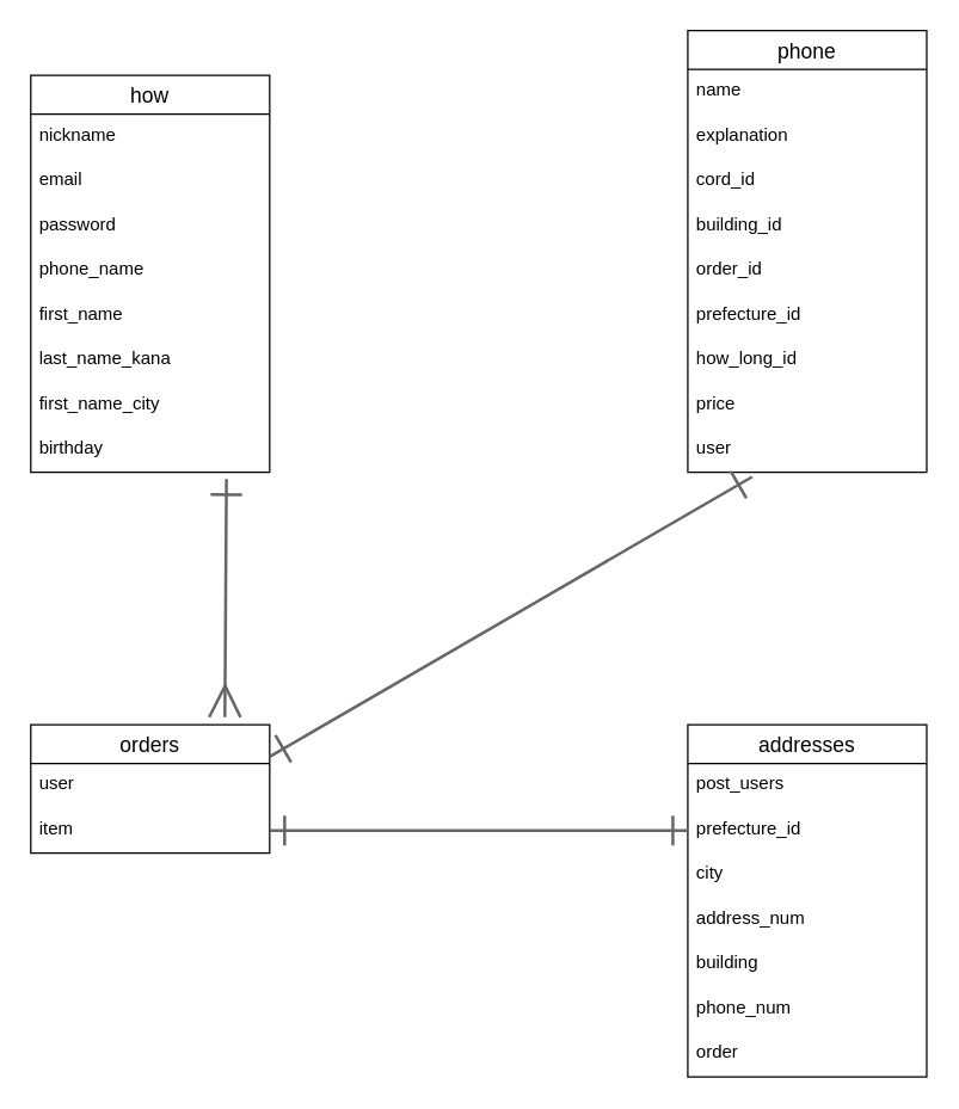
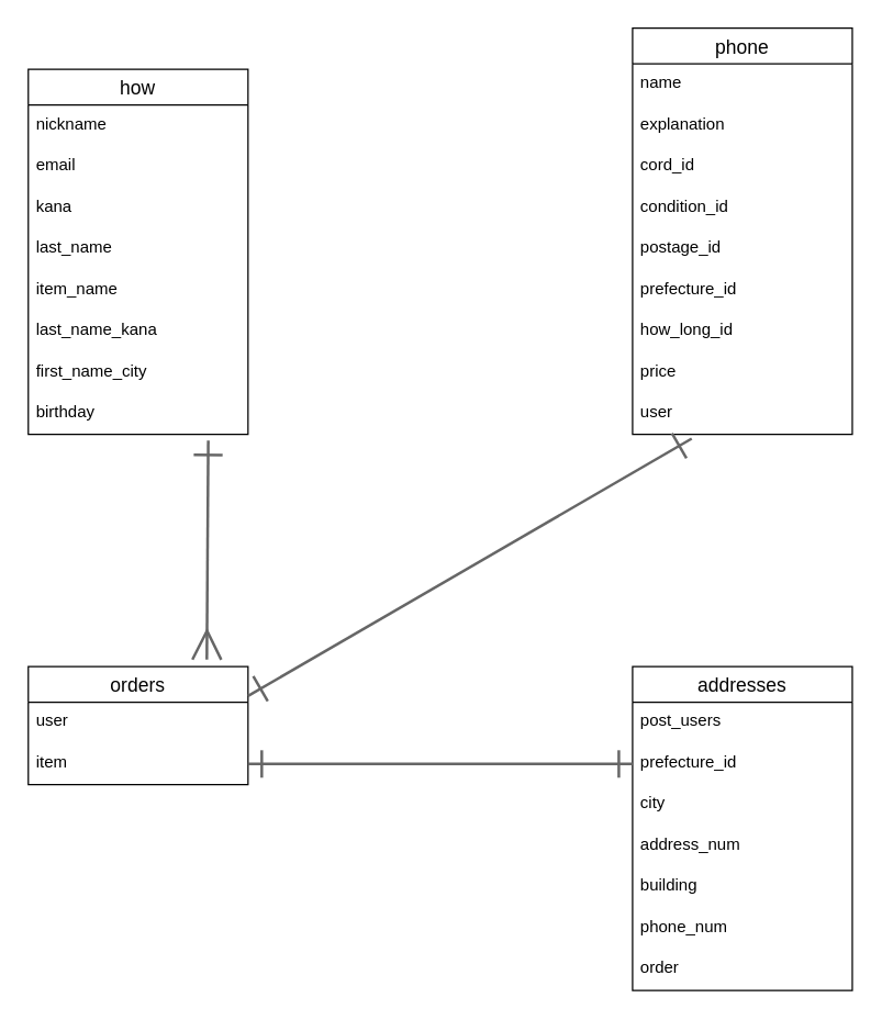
  <mxCell id="0" />
  <mxCell id="1" parent="0" />
  <mxCell id="2" value="how" style="swimlane;fontStyle=0;childLayout=stackLayout;horizontal=1;startSize=26;horizontalStack=0;resizeParent=1;resizeParentMax=0;resizeLast=0;collapsible=1;marginBottom=0;align=center;fontSize=14;" parent="1" vertex="1"><mxGeometry x="20" y="50" width="160" height="266" as="geometry" /></mxCell>
  <mxCell id="3" value="nickname" style="text;strokeColor=none;fillColor=none;spacingLeft=4;spacingRight=4;overflow=hidden;rotatable=0;points=[[0,0.5],[1,0.5]];portConstraint=eastwest;fontSize=12;" parent="2" vertex="1"><mxGeometry y="26" width="160" height="30" as="geometry" /></mxCell>
  <mxCell id="4" value="email" style="text;strokeColor=none;fillColor=none;spacingLeft=4;spacingRight=4;overflow=hidden;rotatable=0;points=[[0,0.5],[1,0.5]];portConstraint=eastwest;fontSize=12;" parent="2" vertex="1"><mxGeometry y="56" width="160" height="30" as="geometry" /></mxCell>
- <mxCell id="5" value="password" style="text;strokeColor=none;fillColor=none;spacingLeft=4;spacingRight=4;overflow=hidden;rotatable=0;points=[[0,0.5],[1,0.5]];portConstraint=eastwest;fontSize=12;" parent="2" vertex="1"><mxGeometry y="86" width="160" height="30" as="geometry" /></mxCell>
- <mxCell id="6" value="phone_name" style="text;strokeColor=none;fillColor=none;spacingLeft=4;spacingRight=4;overflow=hidden;rotatable=0;points=[[0,0.5],[1,0.5]];portConstraint=eastwest;fontSize=12;" parent="2" vertex="1"><mxGeometry y="116" width="160" height="30" as="geometry" /></mxCell>
- <mxCell id="7" value="first_name" style="text;strokeColor=none;fillColor=none;spacingLeft=4;spacingRight=4;overflow=hidden;rotatable=0;points=[[0,0.5],[1,0.5]];portConstraint=eastwest;fontSize=12;" parent="2" vertex="1"><mxGeometry y="146" width="160" height="30" as="geometry" /></mxCell>
+ <mxCell id="5" value="kana" style="text;strokeColor=none;fillColor=none;spacingLeft=4;spacingRight=4;overflow=hidden;rotatable=0;points=[[0,0.5],[1,0.5]];portConstraint=eastwest;fontSize=12;" parent="2" vertex="1"><mxGeometry y="86" width="160" height="30" as="geometry" /></mxCell>
+ <mxCell id="6" value="last_name" style="text;strokeColor=none;fillColor=none;spacingLeft=4;spacingRight=4;overflow=hidden;rotatable=0;points=[[0,0.5],[1,0.5]];portConstraint=eastwest;fontSize=12;" parent="2" vertex="1"><mxGeometry y="116" width="160" height="30" as="geometry" /></mxCell>
+ <mxCell id="7" value="item_name" style="text;strokeColor=none;fillColor=none;spacingLeft=4;spacingRight=4;overflow=hidden;rotatable=0;points=[[0,0.5],[1,0.5]];portConstraint=eastwest;fontSize=12;" parent="2" vertex="1"><mxGeometry y="146" width="160" height="30" as="geometry" /></mxCell>
  <mxCell id="8" value="last_name_kana" style="text;strokeColor=none;fillColor=none;spacingLeft=4;spacingRight=4;overflow=hidden;rotatable=0;points=[[0,0.5],[1,0.5]];portConstraint=eastwest;fontSize=12;" parent="2" vertex="1"><mxGeometry y="176" width="160" height="30" as="geometry" /></mxCell>
  <mxCell id="9" value="first_name_city" style="text;strokeColor=none;fillColor=none;spacingLeft=4;spacingRight=4;overflow=hidden;rotatable=0;points=[[0,0.5],[1,0.5]];portConstraint=eastwest;fontSize=12;" parent="2" vertex="1"><mxGeometry y="206" width="160" height="30" as="geometry" /></mxCell>
  <mxCell id="10" value="birthday" style="text;strokeColor=none;fillColor=none;spacingLeft=4;spacingRight=4;overflow=hidden;rotatable=0;points=[[0,0.5],[1,0.5]];portConstraint=eastwest;fontSize=12;" parent="2" vertex="1"><mxGeometry y="236" width="160" height="30" as="geometry" /></mxCell>
  <mxCell id="11" value="phone" style="swimlane;fontStyle=0;childLayout=stackLayout;horizontal=1;startSize=26;horizontalStack=0;resizeParent=1;resizeParentMax=0;resizeLast=0;collapsible=1;marginBottom=0;align=center;fontSize=14;" parent="1" vertex="1"><mxGeometry x="460" y="20" width="160" height="296" as="geometry" /></mxCell>
  <mxCell id="12" value="name" style="text;strokeColor=none;fillColor=none;spacingLeft=4;spacingRight=4;overflow=hidden;rotatable=0;points=[[0,0.5],[1,0.5]];portConstraint=eastwest;fontSize=12;" parent="11" vertex="1"><mxGeometry y="26" width="160" height="30" as="geometry" /></mxCell>
  <mxCell id="13" value="explanation" style="text;strokeColor=none;fillColor=none;spacingLeft=4;spacingRight=4;overflow=hidden;rotatable=0;points=[[0,0.5],[1,0.5]];portConstraint=eastwest;fontSize=12;" parent="11" vertex="1"><mxGeometry y="56" width="160" height="30" as="geometry" /></mxCell>
  <mxCell id="14" value="cord_id" style="text;strokeColor=none;fillColor=none;spacingLeft=4;spacingRight=4;overflow=hidden;rotatable=0;points=[[0,0.5],[1,0.5]];portConstraint=eastwest;fontSize=12;" parent="11" vertex="1"><mxGeometry y="86" width="160" height="30" as="geometry" /></mxCell>
- <mxCell id="15" value="building_id" style="text;strokeColor=none;fillColor=none;spacingLeft=4;spacingRight=4;overflow=hidden;rotatable=0;points=[[0,0.5],[1,0.5]];portConstraint=eastwest;fontSize=12;" parent="11" vertex="1"><mxGeometry y="116" width="160" height="30" as="geometry" /></mxCell>
- <mxCell id="16" value="order_id" style="text;strokeColor=none;fillColor=none;spacingLeft=4;spacingRight=4;overflow=hidden;rotatable=0;points=[[0,0.5],[1,0.5]];portConstraint=eastwest;fontSize=12;" parent="11" vertex="1"><mxGeometry y="146" width="160" height="30" as="geometry" /></mxCell>
+ <mxCell id="15" value="condition_id" style="text;strokeColor=none;fillColor=none;spacingLeft=4;spacingRight=4;overflow=hidden;rotatable=0;points=[[0,0.5],[1,0.5]];portConstraint=eastwest;fontSize=12;" parent="11" vertex="1"><mxGeometry y="116" width="160" height="30" as="geometry" /></mxCell>
+ <mxCell id="16" value="postage_id" style="text;strokeColor=none;fillColor=none;spacingLeft=4;spacingRight=4;overflow=hidden;rotatable=0;points=[[0,0.5],[1,0.5]];portConstraint=eastwest;fontSize=12;" parent="11" vertex="1"><mxGeometry y="146" width="160" height="30" as="geometry" /></mxCell>
  <mxCell id="17" value="prefecture_id" style="text;strokeColor=none;fillColor=none;spacingLeft=4;spacingRight=4;overflow=hidden;rotatable=0;points=[[0,0.5],[1,0.5]];portConstraint=eastwest;fontSize=12;" parent="11" vertex="1"><mxGeometry y="176" width="160" height="30" as="geometry" /></mxCell>
  <mxCell id="18" value="how_long_id" style="text;strokeColor=none;fillColor=none;spacingLeft=4;spacingRight=4;overflow=hidden;rotatable=0;points=[[0,0.5],[1,0.5]];portConstraint=eastwest;fontSize=12;" parent="11" vertex="1"><mxGeometry y="206" width="160" height="30" as="geometry" /></mxCell>
  <mxCell id="19" value="price" style="text;strokeColor=none;fillColor=none;spacingLeft=4;spacingRight=4;overflow=hidden;rotatable=0;points=[[0,0.5],[1,0.5]];portConstraint=eastwest;fontSize=12;" parent="11" vertex="1"><mxGeometry y="236" width="160" height="30" as="geometry" /></mxCell>
  <mxCell id="20" value="user" style="text;strokeColor=none;fillColor=none;spacingLeft=4;spacingRight=4;overflow=hidden;rotatable=0;points=[[0,0.5],[1,0.5]];portConstraint=eastwest;fontSize=12;" parent="11" vertex="1"><mxGeometry y="266" width="160" height="30" as="geometry" /></mxCell>
  <mxCell id="21" value="orders" style="swimlane;fontStyle=0;childLayout=stackLayout;horizontal=1;startSize=26;horizontalStack=0;resizeParent=1;resizeParentMax=0;resizeLast=0;collapsible=1;marginBottom=0;align=center;fontSize=14;" parent="1" vertex="1"><mxGeometry x="20" y="485" width="160" height="86" as="geometry" /></mxCell>
  <mxCell id="22" value="user" style="text;strokeColor=none;fillColor=none;spacingLeft=4;spacingRight=4;overflow=hidden;rotatable=0;points=[[0,0.5],[1,0.5]];portConstraint=eastwest;fontSize=12;" parent="21" vertex="1"><mxGeometry y="26" width="160" height="30" as="geometry" /></mxCell>
  <mxCell id="23" value="item" style="text;strokeColor=none;fillColor=none;spacingLeft=4;spacingRight=4;overflow=hidden;rotatable=0;points=[[0,0.5],[1,0.5]];portConstraint=eastwest;fontSize=12;" parent="21" vertex="1"><mxGeometry y="56" width="160" height="30" as="geometry" /></mxCell>
  <mxCell id="24" style="edgeStyle=none;html=1;strokeWidth=2;startArrow=ERone;startFill=0;endArrow=ERmany;endFill=0;startSize=18;endSize=18;sourcePerimeterSpacing=0;targetPerimeterSpacing=0;exitX=0.819;exitY=1.147;exitDx=0;exitDy=0;exitPerimeter=0;fillColor=#f5f5f5;strokeColor=#666666;" parent="1" source="10" edge="1"><mxGeometry relative="1" as="geometry"><mxPoint x="180" y="250" as="sourcePoint" /><mxPoint x="150" y="480" as="targetPoint" /></mxGeometry></mxCell>
  <mxCell id="25" style="edgeStyle=none;html=1;exitX=1;exitY=0.25;exitDx=0;exitDy=0;entryX=0.269;entryY=1.1;entryDx=0;entryDy=0;strokeWidth=2;startArrow=ERone;startFill=0;endArrow=ERone;endFill=0;startSize=18;endSize=18;sourcePerimeterSpacing=0;targetPerimeterSpacing=0;fillColor=#f5f5f5;strokeColor=#666666;entryPerimeter=0;rounded=1;" parent="1" source="21" target="20" edge="1"><mxGeometry relative="1" as="geometry" /></mxCell>
  <mxCell id="26" value="addresses" style="swimlane;fontStyle=0;childLayout=stackLayout;horizontal=1;startSize=26;horizontalStack=0;resizeParent=1;resizeParentMax=0;resizeLast=0;collapsible=1;marginBottom=0;align=center;fontSize=14;" vertex="1" parent="1"><mxGeometry x="460" y="485" width="160" height="236" as="geometry" /></mxCell>
  <mxCell id="27" value="post_users" style="text;strokeColor=none;fillColor=none;spacingLeft=4;spacingRight=4;overflow=hidden;rotatable=0;points=[[0,0.5],[1,0.5]];portConstraint=eastwest;fontSize=12;" vertex="1" parent="26"><mxGeometry y="26" width="160" height="30" as="geometry" /></mxCell>
  <mxCell id="28" value="prefecture_id" style="text;strokeColor=none;fillColor=none;spacingLeft=4;spacingRight=4;overflow=hidden;rotatable=0;points=[[0,0.5],[1,0.5]];portConstraint=eastwest;fontSize=12;" vertex="1" parent="26"><mxGeometry y="56" width="160" height="30" as="geometry" /></mxCell>
  <mxCell id="29" value="city" style="text;strokeColor=none;fillColor=none;spacingLeft=4;spacingRight=4;overflow=hidden;rotatable=0;points=[[0,0.5],[1,0.5]];portConstraint=eastwest;fontSize=12;" vertex="1" parent="26"><mxGeometry y="86" width="160" height="30" as="geometry" /></mxCell>
  <mxCell id="30" value="address_num" style="text;strokeColor=none;fillColor=none;spacingLeft=4;spacingRight=4;overflow=hidden;rotatable=0;points=[[0,0.5],[1,0.5]];portConstraint=eastwest;fontSize=12;" vertex="1" parent="26"><mxGeometry y="116" width="160" height="30" as="geometry" /></mxCell>
  <mxCell id="31" value="building" style="text;strokeColor=none;fillColor=none;spacingLeft=4;spacingRight=4;overflow=hidden;rotatable=0;points=[[0,0.5],[1,0.5]];portConstraint=eastwest;fontSize=12;" vertex="1" parent="26"><mxGeometry y="146" width="160" height="30" as="geometry" /></mxCell>
  <mxCell id="32" value="phone_num" style="text;strokeColor=none;fillColor=none;spacingLeft=4;spacingRight=4;overflow=hidden;rotatable=0;points=[[0,0.5],[1,0.5]];portConstraint=eastwest;fontSize=12;" vertex="1" parent="26"><mxGeometry y="176" width="160" height="30" as="geometry" /></mxCell>
  <mxCell id="33" value="order" style="text;strokeColor=none;fillColor=none;spacingLeft=4;spacingRight=4;overflow=hidden;rotatable=0;points=[[0,0.5],[1,0.5]];portConstraint=eastwest;fontSize=12;" vertex="1" parent="26"><mxGeometry y="206" width="160" height="30" as="geometry" /></mxCell>
  <mxCell id="34" style="edgeStyle=none;html=1;exitX=1;exitY=0.5;exitDx=0;exitDy=0;entryX=0;entryY=0.5;entryDx=0;entryDy=0;startArrow=ERone;startFill=0;endArrow=ERone;endFill=0;strokeWidth=2;fillColor=#f5f5f5;strokeColor=#666666;endSize=17;startSize=17;" edge="1" parent="1" source="23" target="28"><mxGeometry relative="1" as="geometry" /></mxCell>
